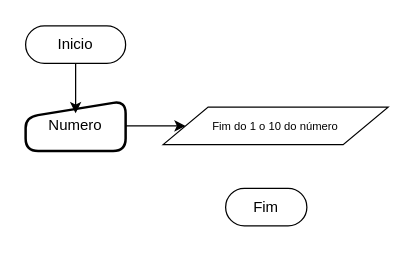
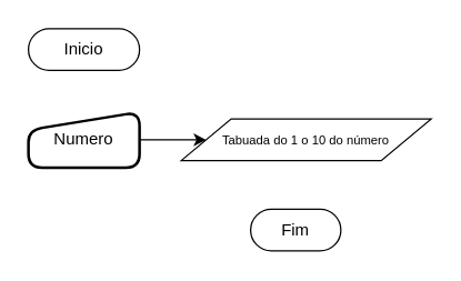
  <mxCell id="0" />
  <mxCell id="1" parent="0" />
  <mxCell id="2" value="Inicio" style="html=1;dashed=0;whiteSpace=wrap;shape=mxgraph.dfd.start" vertex="1" parent="1"><mxGeometry x="20" y="20" width="80" height="30" as="geometry" /></mxCell>
  <mxCell id="3" value="Fim" style="html=1;dashed=0;whiteSpace=wrap;shape=mxgraph.dfd.start" vertex="1" parent="1"><mxGeometry x="180" y="150" width="65" height="30" as="geometry" /></mxCell>
  <mxCell id="4" style="edgeStyle=orthogonalEdgeStyle;rounded=0;orthogonalLoop=1;jettySize=auto;html=1;" edge="1" parent="1" source="5" target="7"><mxGeometry relative="1" as="geometry" /></mxCell>
  <mxCell id="5" value="Numero" style="html=1;strokeWidth=2;shape=manualInput;whiteSpace=wrap;rounded=1;size=13;arcSize=20;" vertex="1" parent="1"><mxGeometry x="20" y="80" width="80" height="40" as="geometry" /></mxCell>
- <mxCell id="6" style="edgeStyle=orthogonalEdgeStyle;rounded=0;orthogonalLoop=1;jettySize=auto;html=1;entryX=0.5;entryY=0.25;entryDx=0;entryDy=0;entryPerimeter=0;" edge="1" parent="1" source="2" target="5"><mxGeometry relative="1" as="geometry" /></mxCell>
- <mxCell id="7" value="&lt;font style=&quot;font-size: 9px;&quot;&gt;Fim do 1 o 10 do número&lt;/font&gt;" style="shape=parallelogram;perimeter=parallelogramPerimeter;whiteSpace=wrap;html=1;dashed=0;" vertex="1" parent="1"><mxGeometry x="130" y="85" width="180" height="30" as="geometry" /></mxCell>
+ <mxCell id="7" value="&lt;font style=&quot;font-size: 9px;&quot;&gt;Tabuada do 1 o 10 do número&lt;/font&gt;" style="shape=parallelogram;perimeter=parallelogramPerimeter;whiteSpace=wrap;html=1;dashed=0;" vertex="1" parent="1"><mxGeometry x="130" y="85" width="180" height="30" as="geometry" /></mxCell>
